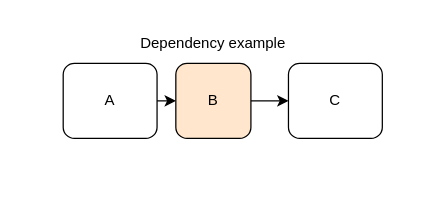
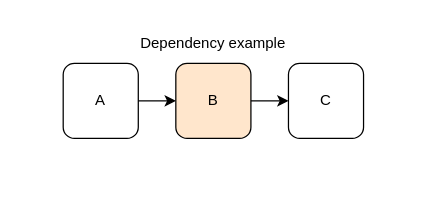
  <mxCell id="0" />
  <mxCell id="1" parent="0" />
  <mxCell style="verticalAlign=top;aspect=fixed;align=center;spacingLeft=5;spacingRight=5;spacingBottom=5;strokeColor=none;" id="2" parent="1" value="Dependency example" vertex="1"><mxGeometry as="geometry" width="300" height="120" x="20" y="20" /></mxCell>
- <mxCell style="rounded=1;whiteSpace=wrap;verticalAlign=middle;align=center;" id="3" parent="2" value="A" vertex="1"><mxGeometry x="30" y="30" as="geometry" width="75" height="60" /></mxCell>
+ <mxCell style="rounded=1;whiteSpace=wrap;verticalAlign=middle;align=center;" id="3" parent="2" value="A" vertex="1"><mxGeometry as="geometry" width="60" height="60" x="30" y="30" /></mxCell>
  <mxCell style="rounded=1;whiteSpace=wrap;verticalAlign=middle;align=center;fillColor=#ffe6cc;" id="4" parent="2" value="B" vertex="1"><mxGeometry as="geometry" width="60" height="60" x="120" y="30" /></mxCell>
- <mxCell style="rounded=1;whiteSpace=wrap;verticalAlign=middle;align=center;" id="5" parent="2" value="C" vertex="1"><mxGeometry x="210" y="30" as="geometry" width="75" height="60" /></mxCell>
+ <mxCell style="rounded=1;whiteSpace=wrap;verticalAlign=middle;align=center;" id="5" parent="2" value="C" vertex="1"><mxGeometry as="geometry" width="60" height="60" x="210" y="30" /></mxCell>
  <mxCell id="6" source="3" target="4" parent="1" edge="1" style="edgeStyle=orthogonalEdgeStyle;"><mxGeometry relative="1" as="geometry"><Array as="points"><mxPoint x="125" y="80" /><mxPoint x="125" y="80" /></Array></mxGeometry></mxCell>
  <mxCell id="7" source="4" target="5" parent="1" edge="1" style="edgeStyle=orthogonalEdgeStyle;"><mxGeometry relative="1" as="geometry"><Array as="points"><mxPoint x="215" y="80" /><mxPoint x="215" y="80" /></Array></mxGeometry></mxCell>
